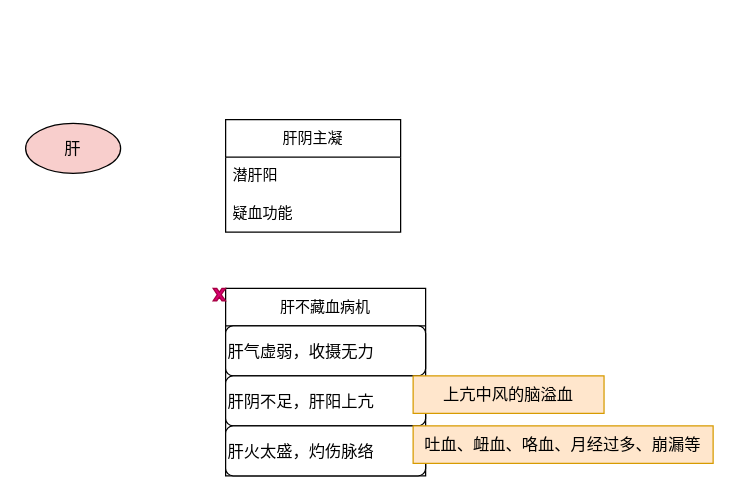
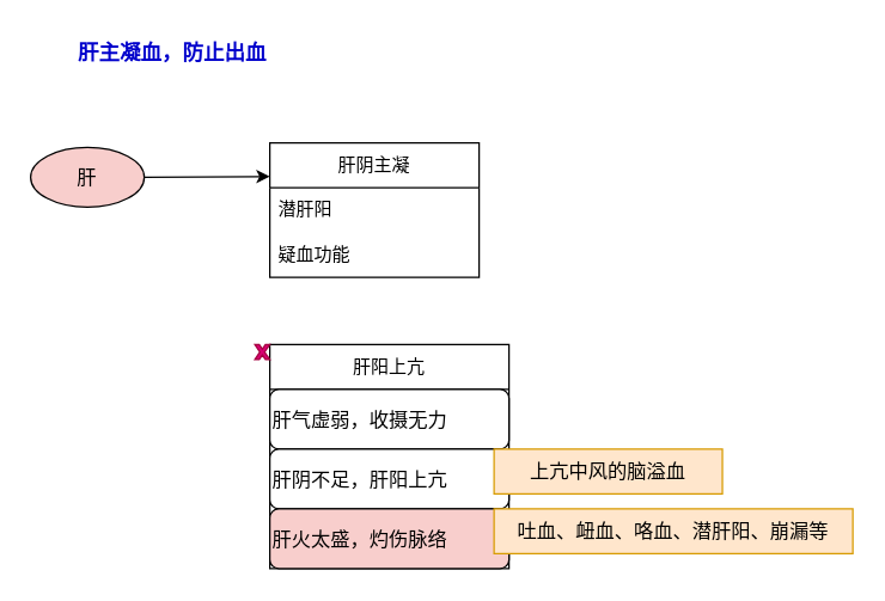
  <mxCell id="0" />
  <mxCell id="1" parent="0" />
  <mxCell id="2" value="肝阴主凝" style="swimlane;fontStyle=0;childLayout=stackLayout;horizontal=1;startSize=30;horizontalStack=0;resizeParent=1;resizeParentMax=0;resizeLast=0;collapsible=1;marginBottom=0;whiteSpace=wrap;html=1;" vertex="1" parent="1"><mxGeometry x="180" y="95" width="140" height="90" as="geometry" /></mxCell>
  <mxCell id="3" value="潜肝阳" style="text;strokeColor=none;fillColor=none;align=left;verticalAlign=middle;spacingLeft=4;spacingRight=4;overflow=hidden;points=[[0,0.5],[1,0.5]];portConstraint=eastwest;rotatable=0;whiteSpace=wrap;html=1;" vertex="1" parent="2"><mxGeometry y="30" width="140" height="30" as="geometry" /></mxCell>
  <mxCell id="4" value="疑血功能" style="text;strokeColor=none;fillColor=none;align=left;verticalAlign=middle;spacingLeft=4;spacingRight=4;overflow=hidden;points=[[0,0.5],[1,0.5]];portConstraint=eastwest;rotatable=0;whiteSpace=wrap;html=1;" vertex="1" parent="2"><mxGeometry y="60" width="140" height="30" as="geometry" /></mxCell>
  <mxCell id="5" value="肝" style="ellipse;whiteSpace=wrap;html=1;fontSize=13;fillColor=#f8cecc;" vertex="1" parent="1"><mxGeometry x="20" y="98" width="76" height="40" as="geometry" /></mxCell>
- <mxCell id="7" value="肝不藏血病机" style="swimlane;fontStyle=0;childLayout=stackLayout;horizontal=1;startSize=30;horizontalStack=0;resizeParent=1;resizeParentMax=0;resizeLast=0;collapsible=1;marginBottom=0;whiteSpace=wrap;html=1;" vertex="1" parent="1"><mxGeometry x="180" y="230" width="160" height="150" as="geometry" /></mxCell>
+ <mxCell id="6" value="" style="endArrow=classic;html=1;rounded=0;exitX=1;exitY=0.5;exitDx=0;exitDy=0;entryX=0;entryY=0.25;entryDx=0;entryDy=0;" edge="1" parent="1" source="5" target="2"><mxGeometry width="50" height="50" relative="1" as="geometry"><mxPoint x="137" y="111" as="sourcePoint" /><mxPoint x="70" y="110" as="targetPoint" /></mxGeometry></mxCell>
+ <mxCell id="7" value="肝阳上亢" style="swimlane;fontStyle=0;childLayout=stackLayout;horizontal=1;startSize=30;horizontalStack=0;resizeParent=1;resizeParentMax=0;resizeLast=0;collapsible=1;marginBottom=0;whiteSpace=wrap;html=1;" vertex="1" parent="1"><mxGeometry x="180" y="230" width="160" height="150" as="geometry" /></mxCell>
  <mxCell id="8" value="肝气虚弱，收摄无力" style="rounded=1;whiteSpace=wrap;html=1;fontSize=13;align=left;" vertex="1" parent="7"><mxGeometry y="30" width="160" height="40" as="geometry" /></mxCell>
  <mxCell id="9" value="肝阴不足，肝阳上亢" style="rounded=1;whiteSpace=wrap;html=1;fontSize=13;align=left;" vertex="1" parent="7"><mxGeometry y="70" width="160" height="40" as="geometry" /></mxCell>
- <mxCell id="10" value="肝火太盛，灼伤脉络" style="rounded=1;whiteSpace=wrap;html=1;fontSize=13;align=left;" vertex="1" parent="7"><mxGeometry y="110" width="160" height="40" as="geometry" /></mxCell>
+ <mxCell id="10" value="肝火太盛，灼伤脉络" style="rounded=1;whiteSpace=wrap;html=1;fontSize=13;align=left;fillColor=#f8cecc;" vertex="1" parent="7"><mxGeometry y="110" width="160" height="40" as="geometry" /></mxCell>
  <mxCell id="11" value="" style="verticalLabelPosition=bottom;verticalAlign=top;html=1;shape=mxgraph.basic.x;fontColor=#ffffff;fillColor=#d80073;strokeColor=#A50040;" vertex="1" parent="1"><mxGeometry x="170" y="230" width="10" height="10" as="geometry" /></mxCell>
  <mxCell id="12" value="上亢中风的脑溢血" style="text;html=1;strokeColor=#d79b00;fillColor=#ffe6cc;align=center;verticalAlign=middle;whiteSpace=wrap;rounded=0;fontSize=13;" vertex="1" parent="1"><mxGeometry x="330.003" y="300" width="152.727" height="30" as="geometry" /></mxCell>
- <mxCell id="13" value="吐血、衄血、咯血、月经过多、崩漏等" style="text;html=1;strokeColor=#d79b00;fillColor=#ffe6cc;align=center;verticalAlign=middle;whiteSpace=wrap;rounded=0;fontSize=13;" vertex="1" parent="1"><mxGeometry x="330" y="340" width="240" height="30" as="geometry" /></mxCell>
+ <mxCell id="13" value="吐血、衄血、咯血、潜肝阳、崩漏等" style="text;html=1;strokeColor=#d79b00;fillColor=#ffe6cc;align=center;verticalAlign=middle;whiteSpace=wrap;rounded=0;fontSize=13;" vertex="1" parent="1"><mxGeometry x="330" y="340" width="240" height="30" as="geometry" /></mxCell>
+ <mxCell id="14" value="肝主凝血，防止出血" style="text;html=1;strokeColor=none;fillColor=none;align=center;verticalAlign=middle;whiteSpace=wrap;rounded=0;fontColor=#0000CC;fontStyle=1;fontSize=14;" vertex="1" parent="1"><mxGeometry x="20" y="20" width="190" height="30" as="geometry" /></mxCell>
